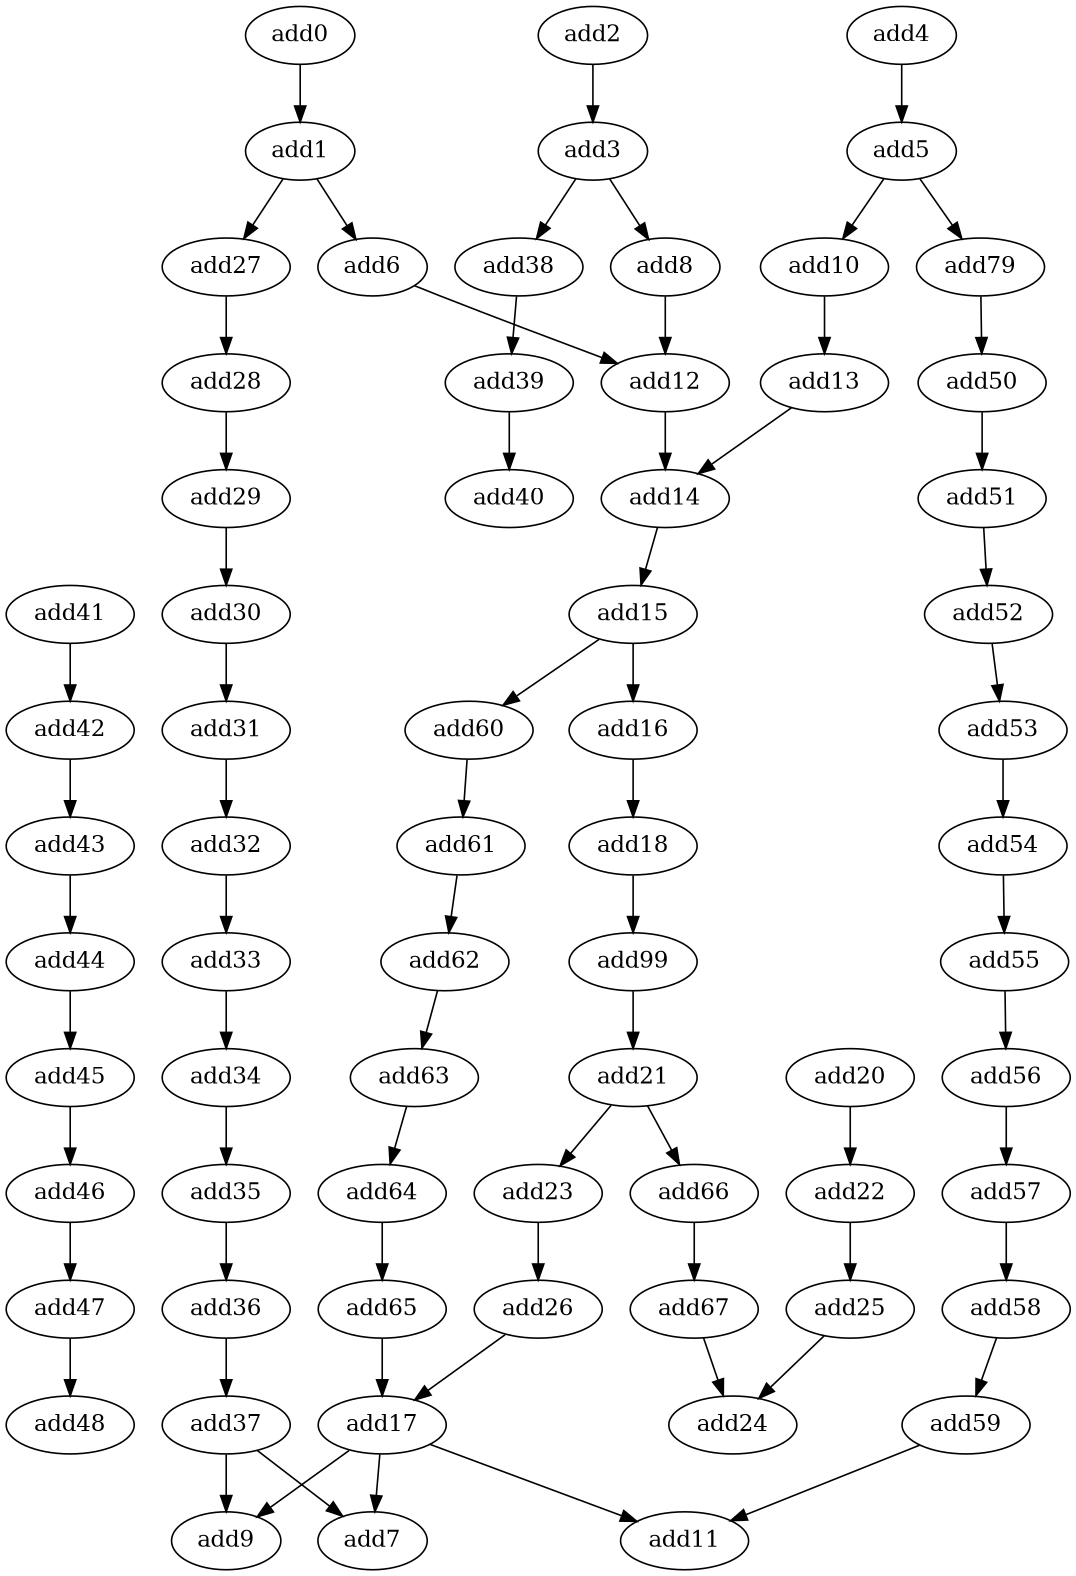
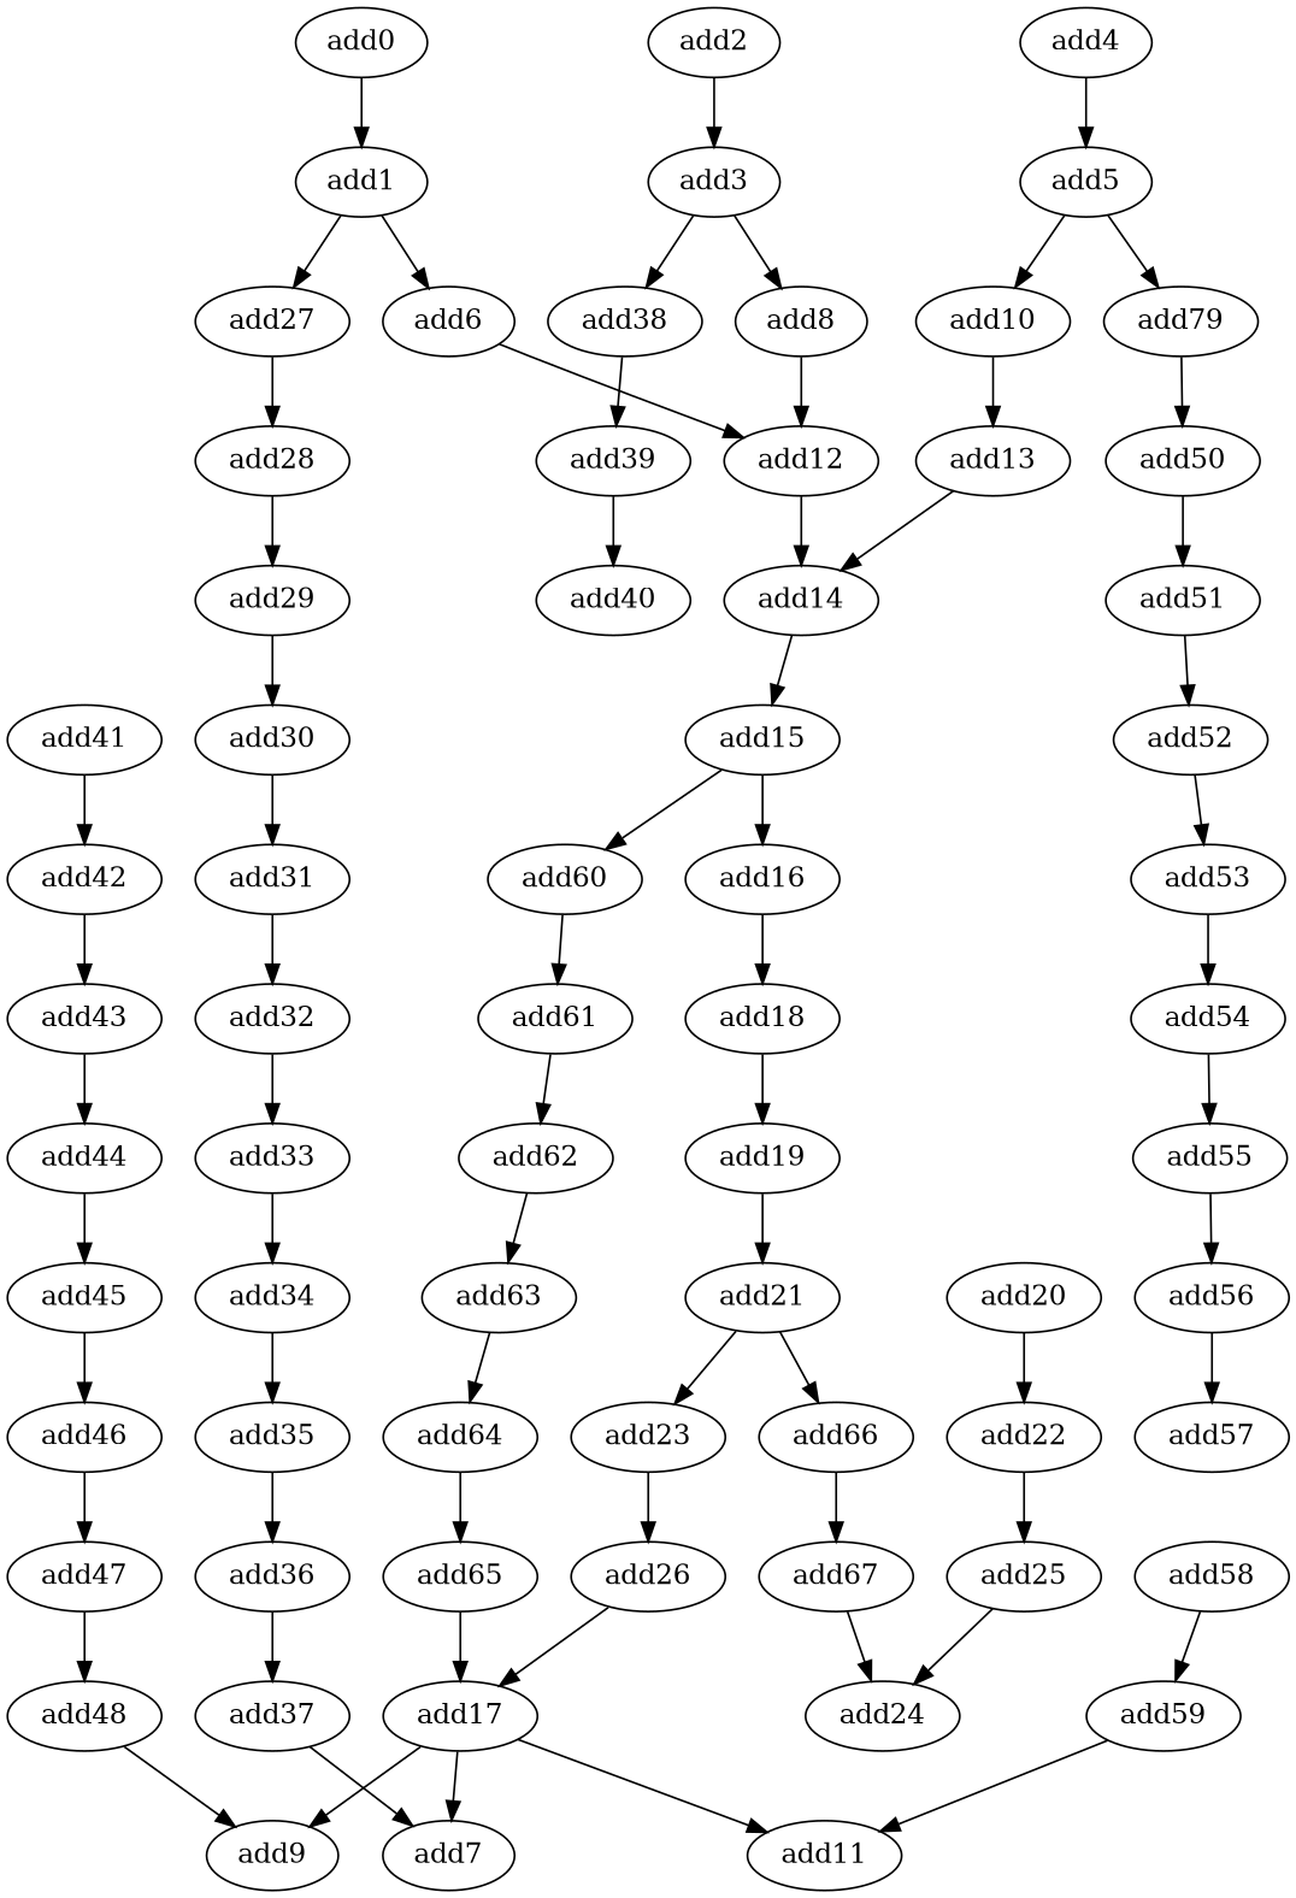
  digraph {
    node [opcode=add]
    add0
    add1
    add6
    add27
    add12
    add28
    add14
    add2
    add3
    add8
    add38
    add39
    add4
    add5
    add10
    n16 [label=add79]
    add13
    add50
    add15
    add16
    add60
    add18
    add61
-   add19 [label=add99]
+   add19
    add17
    add7
    add9
    add11
    add21
    add20
    add22
    add23
    add66
    add25
    add26
    add67
    add24
    add29
    add30
    add31
    add32
    add33
    add34
    add35
    add36
    add37
    add40
    add41
    add42
    add43
    add44
    add45
    add46
    add47
    add48
    add51
    add52
    add53
    add54
    add55
    add56
    add57
    add58
    add59
    add62
    add63
    add64
    add65
    add0 -> add1
    add1 -> add6
    add1 -> add27
    add6 -> add12
    add27 -> add28
    add12 -> add14
    add28 -> add29
    add14 -> add15
    add2 -> add3
    add3 -> add8
    add3 -> add38
    add8 -> add12
    add38 -> add39
    add39 -> add40
    add4 -> add5
    add5 -> add10
    add5 -> n16
    add10 -> add13
    n16 -> add50
    add13 -> add14
    add50 -> add51
    add15 -> add16
    add15 -> add60
    add16 -> add18
    add60 -> add61
    add18 -> add19
    add61 -> add62
    add19 -> add21
    add17 -> add7
    add17 -> add9
    add17 -> add11
    add21 -> add23
    add21 -> add66
    add20 -> add22
    add22 -> add25
    add23 -> add26
    add66 -> add67
    add25 -> add24
    add26 -> add17
    add67 -> add24
    add29 -> add30
    add30 -> add31
    add31 -> add32
    add32 -> add33
    add33 -> add34
    add34 -> add35
    add35 -> add36
    add36 -> add37
    add37 -> add7
    add41 -> add42
    add42 -> add43
    add43 -> add44
    add44 -> add45
    add45 -> add46
    add46 -> add47
    add47 -> add48
-   add37 -> add9
+   add48 -> add9
    add51 -> add52
    add52 -> add53
    add53 -> add54
    add54 -> add55
    add55 -> add56
    add56 -> add57
-   add57 -> add58
    add58 -> add59
    add59 -> add11
    add62 -> add63
    add63 -> add64
    add64 -> add65
    add65 -> add17
  }
